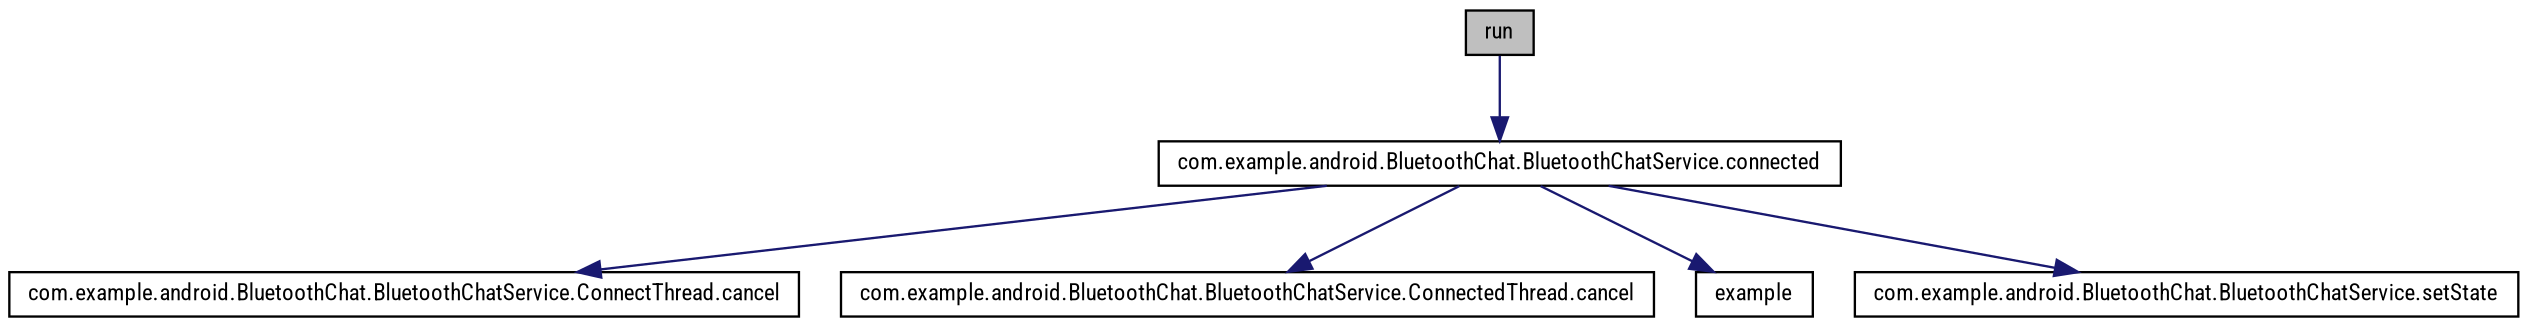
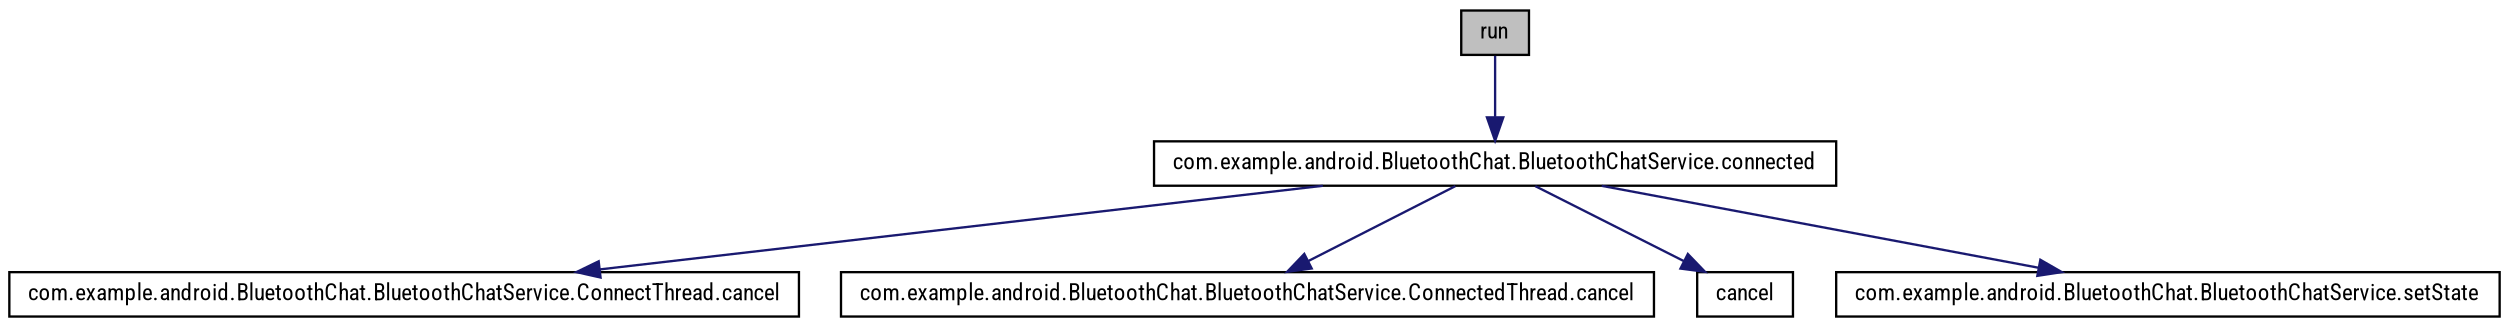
  digraph {
    rankdir=TB
    fontname="Roboto Condensed"
    node [color=black fillcolor=white fontname="Roboto Condensed" fontsize=10 shape=record style=filled]
    edge [color=midnightblue fontname="Roboto Condensed" fontsize=10 labelfontname=Helvetica labelfontsize=10 style=solid]
    n1 [fillcolor=grey75 fontcolor=black height=0.2 label=run width=0.4]
    n2 [height=0.2 label="com.example.android.BluetoothChat.BluetoothChatService.connected" width=0.4]
    n3 [height=0.2 label="com.example.android.BluetoothChat.BluetoothChatService.ConnectThread.cancel" width=0.4]
    n4 [height=0.2 label="com.example.android.BluetoothChat.BluetoothChatService.ConnectedThread.cancel" width=0.4]
-   n5 [height=0.2 label=example width=0.4]
+   n5 [height=0.2 label=cancel width=0.4]
    n6 [height=0.2 label="com.example.android.BluetoothChat.BluetoothChatService.setState" width=0.4]
    n1 -> n2
    n2 -> n3
    n2 -> n4
    n2 -> n5
    n2 -> n6
  }
